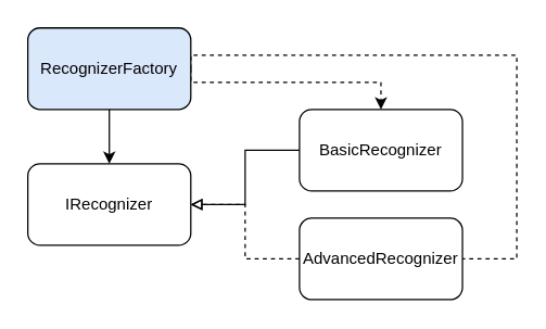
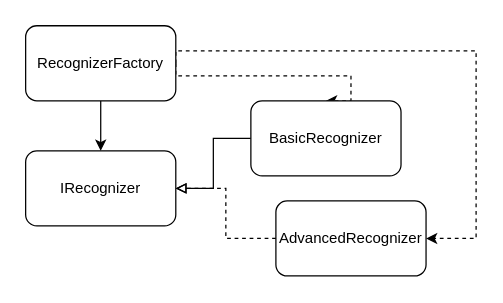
  <mxCell id="0" />
  <mxCell id="1" parent="0" />
  <mxCell id="2" value="IRecognizer" style="rounded=1;whiteSpace=wrap;html=1;" parent="1" vertex="1"><mxGeometry x="20" y="120" width="120" height="60" as="geometry" /></mxCell>
  <mxCell id="3" style="edgeStyle=orthogonalEdgeStyle;rounded=0;orthogonalLoop=1;jettySize=auto;html=1;exitX=1;exitY=0.5;exitDx=0;exitDy=0;entryX=0.5;entryY=0;entryDx=0;entryDy=0;endArrow=classic;endFill=1;dashed=1;" parent="1" source="6" target="8" edge="1"><mxGeometry relative="1" as="geometry"><Array as="points"><mxPoint x="140" y="60" /><mxPoint x="280" y="60" /></Array></mxGeometry></mxCell>
- <mxCell id="4" style="edgeStyle=orthogonalEdgeStyle;rounded=0;orthogonalLoop=1;jettySize=auto;html=1;exitX=1;exitY=0.5;exitDx=0;exitDy=0;entryX=1;entryY=0.5;entryDx=0;entryDy=0;dashed=1;endArrow=none;endFill=1;" parent="1" source="6" target="10" edge="1"><mxGeometry relative="1" as="geometry"><Array as="points"><mxPoint x="140" y="40" /><mxPoint x="380" y="40" /><mxPoint x="380" y="190" /></Array></mxGeometry></mxCell>
+ <mxCell id="4" style="edgeStyle=orthogonalEdgeStyle;rounded=0;orthogonalLoop=1;jettySize=auto;html=1;exitX=1;exitY=0.5;exitDx=0;exitDy=0;entryX=1;entryY=0.5;entryDx=0;entryDy=0;dashed=1;endArrow=classic;endFill=1;" parent="1" source="6" target="10" edge="1"><mxGeometry relative="1" as="geometry"><Array as="points"><mxPoint x="140" y="40" /><mxPoint x="380" y="40" /><mxPoint x="380" y="190" /></Array></mxGeometry></mxCell>
  <mxCell id="5" style="edgeStyle=orthogonalEdgeStyle;rounded=0;orthogonalLoop=1;jettySize=auto;html=1;exitX=0.5;exitY=1;exitDx=0;exitDy=0;entryX=0.5;entryY=0;entryDx=0;entryDy=0;dashed=0;endArrow=classic;endFill=1;" parent="1" source="6" target="2" edge="1"><mxGeometry relative="1" as="geometry" /></mxCell>
- <mxCell id="6" value="RecognizerFactory" style="rounded=1;whiteSpace=wrap;html=1;fillColor=#dae8fc;" parent="1" vertex="1"><mxGeometry x="20" y="20" width="120" height="60" as="geometry" /></mxCell>
+ <mxCell id="6" value="RecognizerFactory" style="rounded=1;whiteSpace=wrap;html=1;" parent="1" vertex="1"><mxGeometry x="20" y="20" width="120" height="60" as="geometry" /></mxCell>
  <mxCell id="7" style="edgeStyle=orthogonalEdgeStyle;rounded=0;orthogonalLoop=1;jettySize=auto;html=1;exitX=0;exitY=0.5;exitDx=0;exitDy=0;entryX=1;entryY=0.5;entryDx=0;entryDy=0;endArrow=block;endFill=0;" parent="1" source="8" target="2" edge="1"><mxGeometry relative="1" as="geometry" /></mxCell>
- <mxCell id="8" value="BasicRecognizer" style="rounded=1;whiteSpace=wrap;html=1;" parent="1" vertex="1"><mxGeometry x="220" y="80" width="120" height="60" as="geometry" /></mxCell>
+ <mxCell id="8" value="BasicRecognizer" style="rounded=1;whiteSpace=wrap;html=1;" parent="1" vertex="1"><mxGeometry x="200" y="80" width="120" height="60" as="geometry" /></mxCell>
  <mxCell id="9" style="edgeStyle=orthogonalEdgeStyle;rounded=0;orthogonalLoop=1;jettySize=auto;html=1;exitX=0;exitY=0.5;exitDx=0;exitDy=0;entryX=1;entryY=0.5;entryDx=0;entryDy=0;endArrow=block;endFill=0;dashed=1;" parent="1" source="10" target="2" edge="1"><mxGeometry relative="1" as="geometry"><Array as="points"><mxPoint x="180" y="190" /><mxPoint x="180" y="150" /></Array></mxGeometry></mxCell>
  <mxCell id="10" value="AdvancedRecognizer" style="rounded=1;whiteSpace=wrap;html=1;" parent="1" vertex="1"><mxGeometry x="220" y="160" width="120" height="60" as="geometry" /></mxCell>
